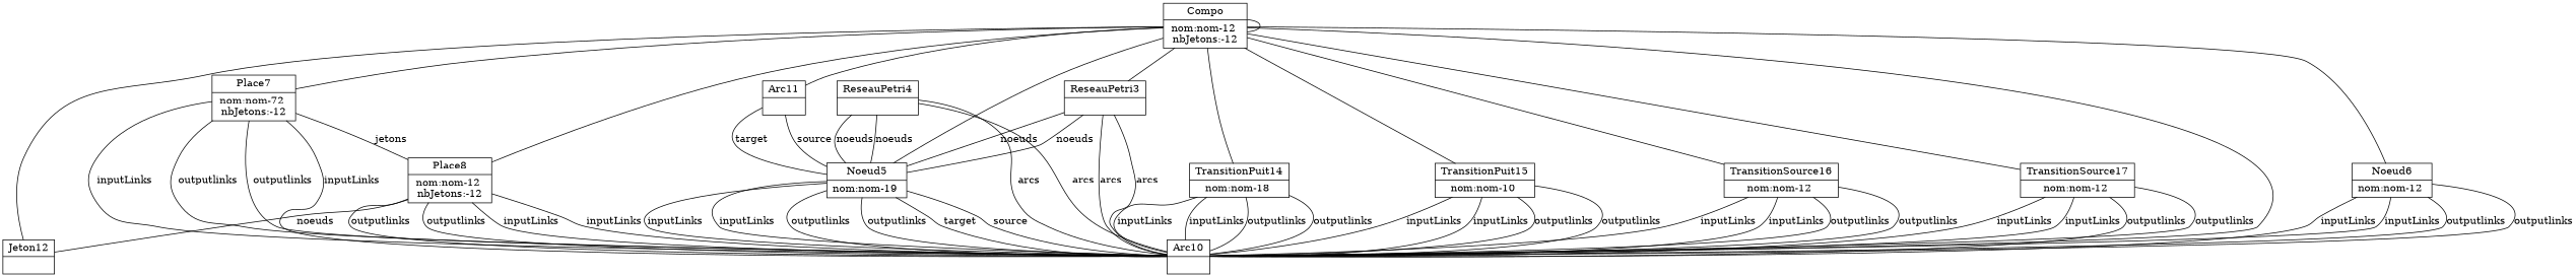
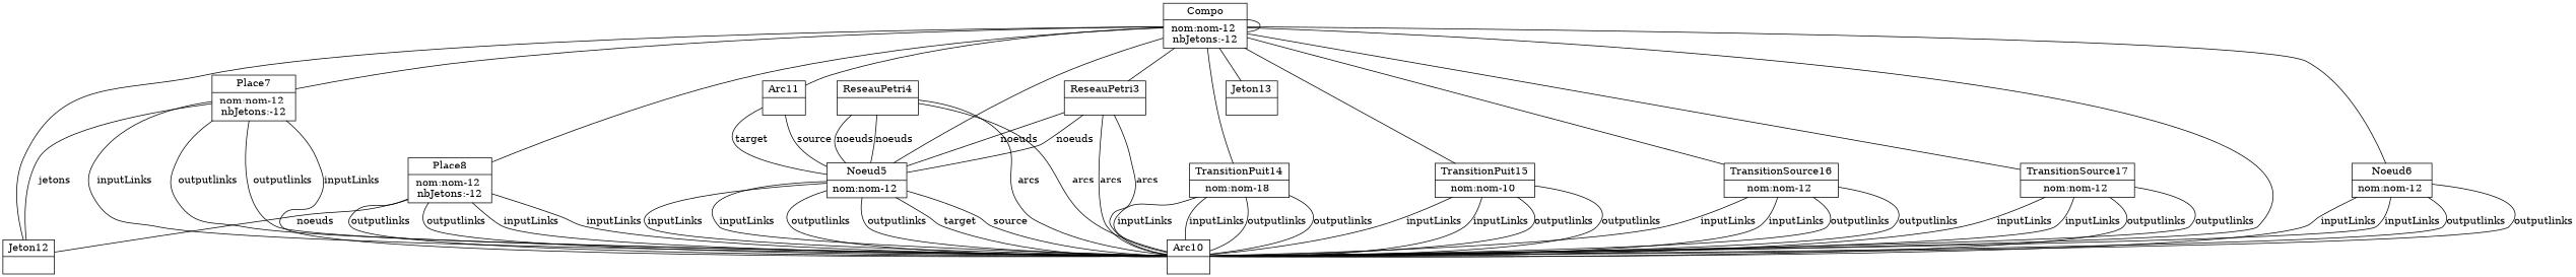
  graph {
    node [shape=record]
    n1 [label="{Compo| nom:nom-12 \n nbJetons:-12 \n}"]
    n2 [label="{ReseauPetri3|}"]
-   n3 [label="{Noeud5| nom:nom-19 \n}"]
+   n3 [label="{Noeud5| nom:nom-12 \n}"]
    n4 [label="{Arc10|}"]
    n5 [label="{Noeud6| nom:nom-12 \n}"]
-   n6 [label="{Place7| nom:nom-72 \n nbJetons:-12 \n}"]
+   n6 [label="{Place7| nom:nom-12 \n nbJetons:-12 \n}"]
    n7 [label="{Jeton12|}"]
    n8 [label="{Place8| nom:nom-12 \n nbJetons:-12 \n}"]
    n9 [label="{Arc11|}"]
+   n10 [label="{Jeton13|}"]
    n11 [label="{TransitionPuit14| nom:nom-18 \n}"]
    n12 [label="{TransitionPuit15| nom:nom-10 \n}"]
    n13 [label="{TransitionSource16| nom:nom-12 \n}"]
    n14 [label="{TransitionSource17| nom:nom-12 \n}"]
    n15 [label="{ReseauPetri4|}"]
    n1 -- n1
    n1 -- n2
    n1 -- n3
    n1 -- n4
    n1 -- n5
    n1 -- n6
    n1 -- n7
    n1 -- n8
    n1 -- n9
+   n1 -- n10
    n1 -- n11
    n1 -- n12
    n1 -- n13
    n1 -- n14
    n2 -- n3 [label=noeuds]
    n2 -- n3 [label=noeuds]
    n2 -- n4 [label=arcs]
    n2 -- n4 [label=arcs]
    n3 -- n4 [label=inputLinks]
    n3 -- n4 [label=inputLinks]
    n3 -- n4 [label=outputlinks]
    n3 -- n4 [label=outputlinks]
    n4 -- n3 [label=target]
    n4 -- n3 [label=source]
    n5 -- n4 [label=inputLinks]
    n5 -- n4 [label=inputLinks]
    n5 -- n4 [label=outputlinks]
    n5 -- n4 [label=outputlinks]
    n6 -- n4 [label=inputLinks]
    n6 -- n4 [label=inputLinks]
    n6 -- n4 [label=outputlinks]
    n6 -- n4 [label=outputlinks]
-   n6 -- n8 [label=jetons]
+   n6 -- n7 [label=jetons]
    n8 -- n4 [label=inputLinks]
    n8 -- n4 [label=inputLinks]
    n8 -- n4 [label=outputlinks]
    n8 -- n4 [label=outputlinks]
    n8 -- n7 [label=noeuds]
    n9 -- n3 [label=target]
    n9 -- n3 [label=source]
    n11 -- n4 [label=inputLinks]
    n11 -- n4 [label=inputLinks]
    n11 -- n4 [label=outputlinks]
    n11 -- n4 [label=outputlinks]
    n12 -- n4 [label=inputLinks]
    n12 -- n4 [label=inputLinks]
    n12 -- n4 [label=outputlinks]
    n12 -- n4 [label=outputlinks]
    n13 -- n4 [label=inputLinks]
    n13 -- n4 [label=inputLinks]
    n13 -- n4 [label=outputlinks]
    n13 -- n4 [label=outputlinks]
    n14 -- n4 [label=inputLinks]
    n14 -- n4 [label=inputLinks]
    n14 -- n4 [label=outputlinks]
    n14 -- n4 [label=outputlinks]
    n15 -- n3 [label=noeuds]
    n15 -- n3 [label=noeuds]
    n15 -- n4 [label=arcs]
    n15 -- n4 [label=arcs]
  }
